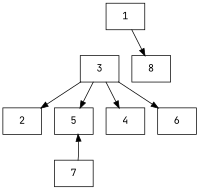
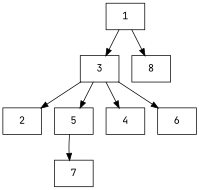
  digraph {
    fontname="JetBrains Mono"
    node [fontname="JetBrains Mono" level=2 shape=record]
    edge [fontname="JetBrains Mono"]
    n1 [label=1 level=1]
    n2 [label=3]
    n3 [label=8]
    n4 [label=2]
    n5 [label=5 level=3]
    n6 [label=4 level=3]
    n7 [label=6 level=4]
    n8 [label=7 level=4]
+   n1 -> n2
    n1 -> n3
    n2 -> n4
    n2 -> n5
    n2 -> n6
    n2 -> n7
-   n8 -> n5
+   n5 -> n8
  }
